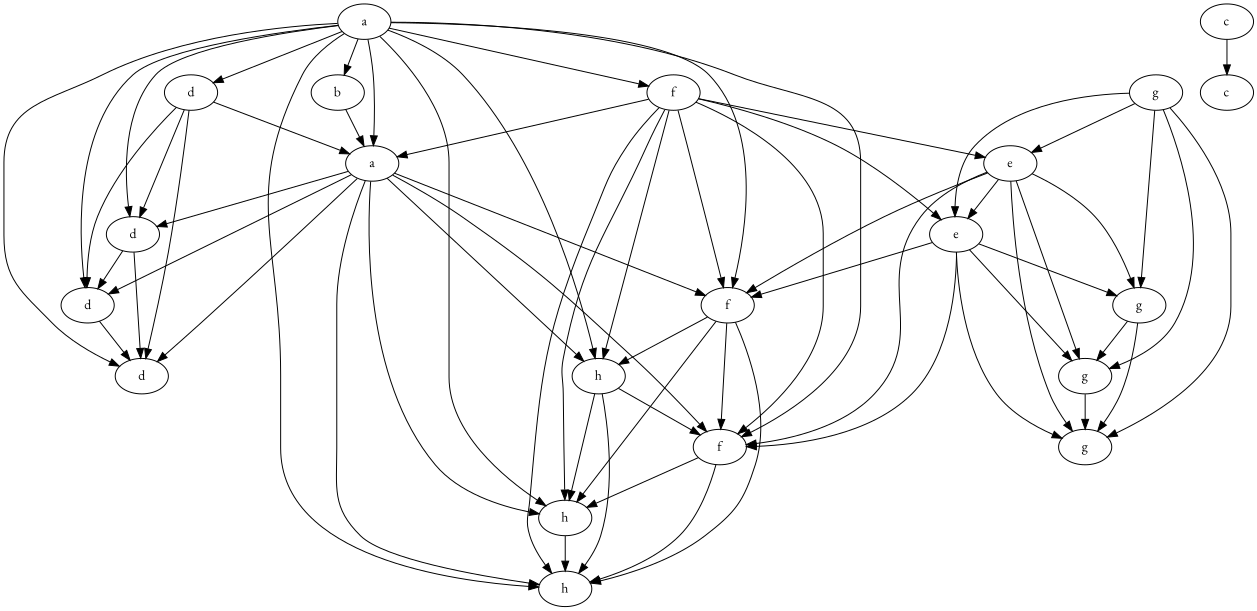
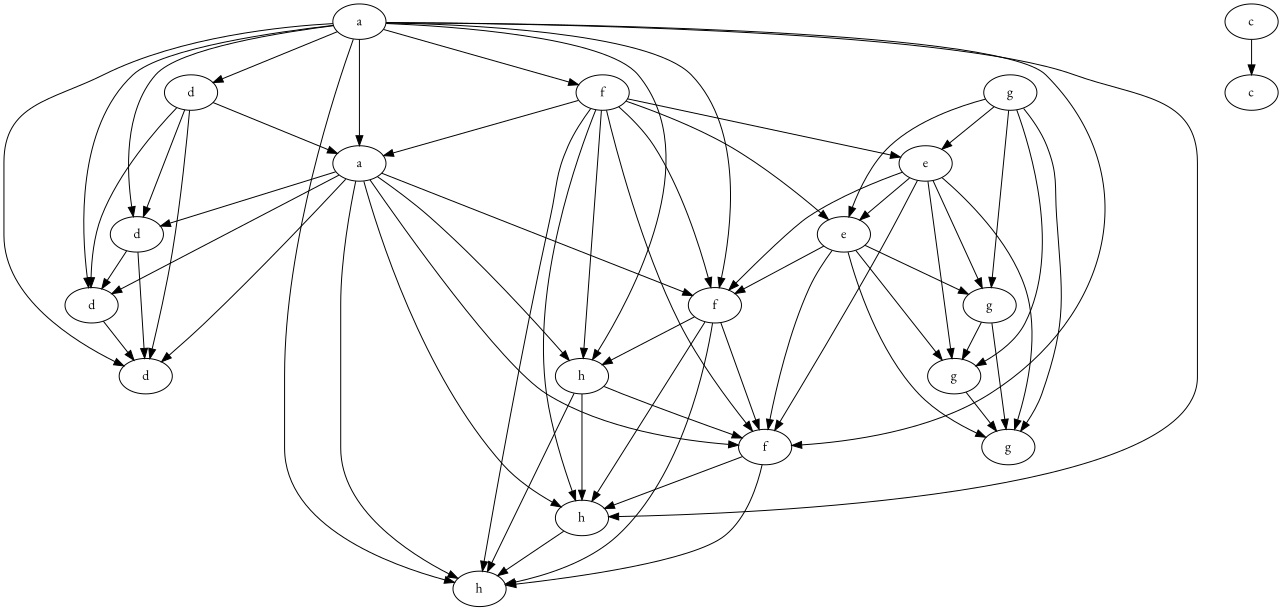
  digraph {
    fontname="EB Garamond"
    node [fontname="EB Garamond"]
    edge [fontname="EB Garamond"]
    n1 [label=a]
    n2 [label=f]
    n3 [label=d]
-   n4 [label=b]
    n5 [label=a]
    n6 [label=d]
    n7 [label=f]
    n8 [label=h]
    n9 [label=d]
    n10 [label=f]
    n11 [label=h]
    n12 [label=d]
    n13 [label=h]
    n14 [label=e]
    n15 [label=e]
    n16 [label=g]
    n17 [label=g]
    n18 [label=g]
    n19 [label=g]
    n20 [label=c]
    n21 [label=c]
    n1 -> n2
    n1 -> n3
-   n1 -> n4
    n1 -> n5
    n1 -> n6
    n1 -> n7
    n1 -> n8
    n1 -> n9
    n1 -> n10
    n1 -> n11
    n1 -> n12
    n1 -> n13
    n2 -> n5
    n2 -> n7
    n2 -> n8
    n2 -> n10
    n2 -> n11
    n2 -> n13
    n2 -> n14
    n2 -> n15
    n3 -> n5
    n3 -> n6
    n3 -> n9
    n3 -> n12
-   n4 -> n5
    n5 -> n6
    n5 -> n7
    n5 -> n8
    n5 -> n9
    n5 -> n10
    n5 -> n11
    n5 -> n12
    n5 -> n13
    n6 -> n9
    n6 -> n12
    n7 -> n8
    n7 -> n10
    n7 -> n11
    n7 -> n13
    n8 -> n10
    n8 -> n11
    n8 -> n13
    n9 -> n12
    n10 -> n11
    n10 -> n13
    n11 -> n13
    n14 -> n7
    n14 -> n10
    n14 -> n15
    n14 -> n16
    n14 -> n17
    n14 -> n18
    n15 -> n7
    n15 -> n10
    n15 -> n16
    n15 -> n17
    n15 -> n18
    n16 -> n17
    n16 -> n18
    n17 -> n18
    n19 -> n14
    n19 -> n15
    n19 -> n16
    n19 -> n17
    n19 -> n18
    n20 -> n21
  }
